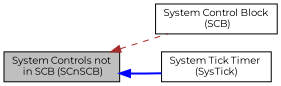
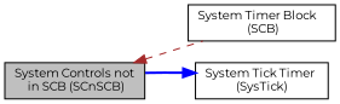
  digraph {
    fontname=Montserrat
    rankdir=LR
    node [color=black fillcolor=white fontname=Montserrat fontsize=10 shape=box style=filled]
    edge [dir=back fontname=Montserrat fontsize=10 labelfontname=Helvetica labelfontsize=10 shape=plaintext]
-   n1 [height=0.2 label="System Control Block\l (SCB)" width=0.4]
+   n1 [height=0.2 label="System Timer Block\l (SCB)" width=0.4]
    n2 [fillcolor=grey75 fontcolor=black height=0.2 label="System Controls not\l in SCB (SCnSCB)" width=0.4]
    n3 [height=0.2 label="System Tick Timer \l(SysTick)" width=0.4]
    n2 -> n1 [color=brown style=dashed]
-   n2 -> n3 [color=blue style=bold]
+   n3 -> n2 [color=blue style=bold]
  }
